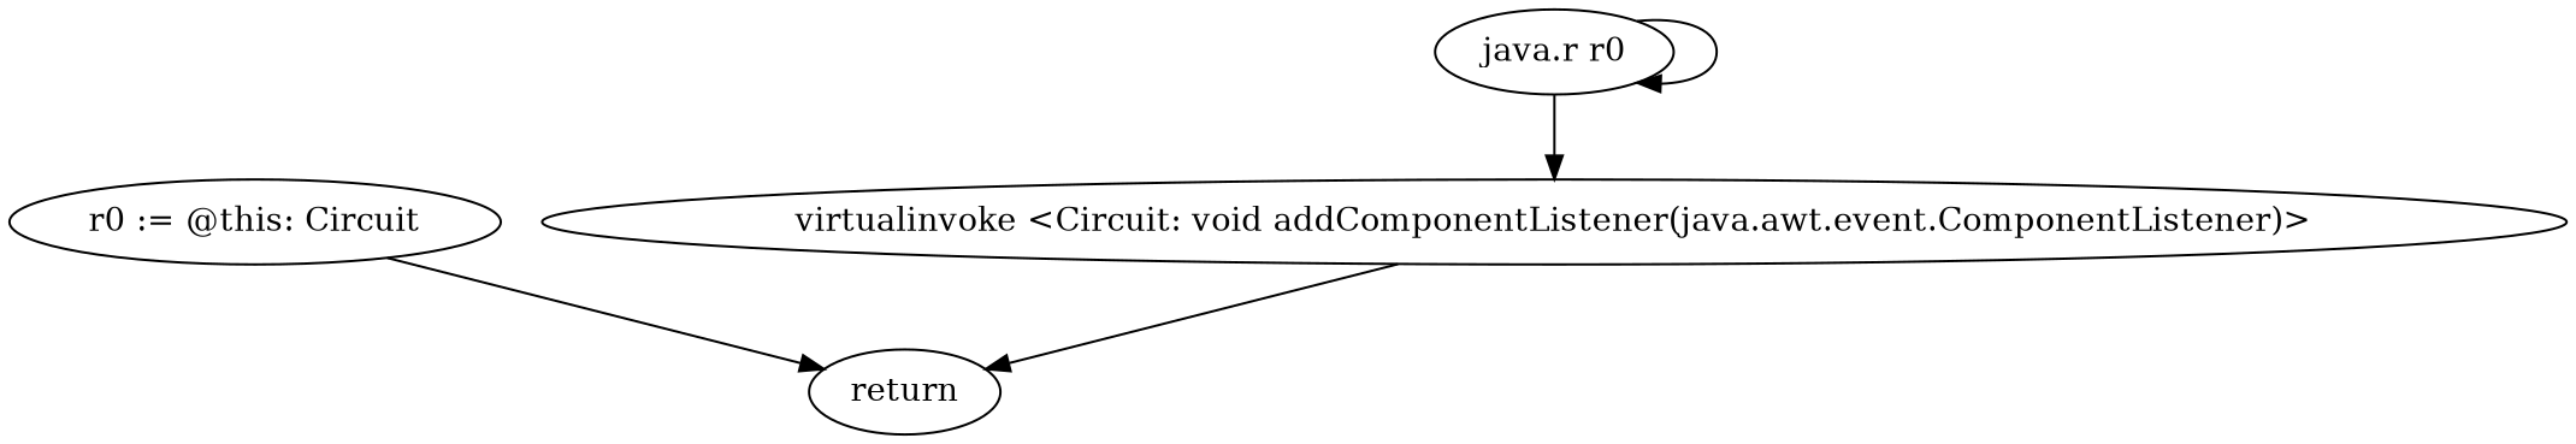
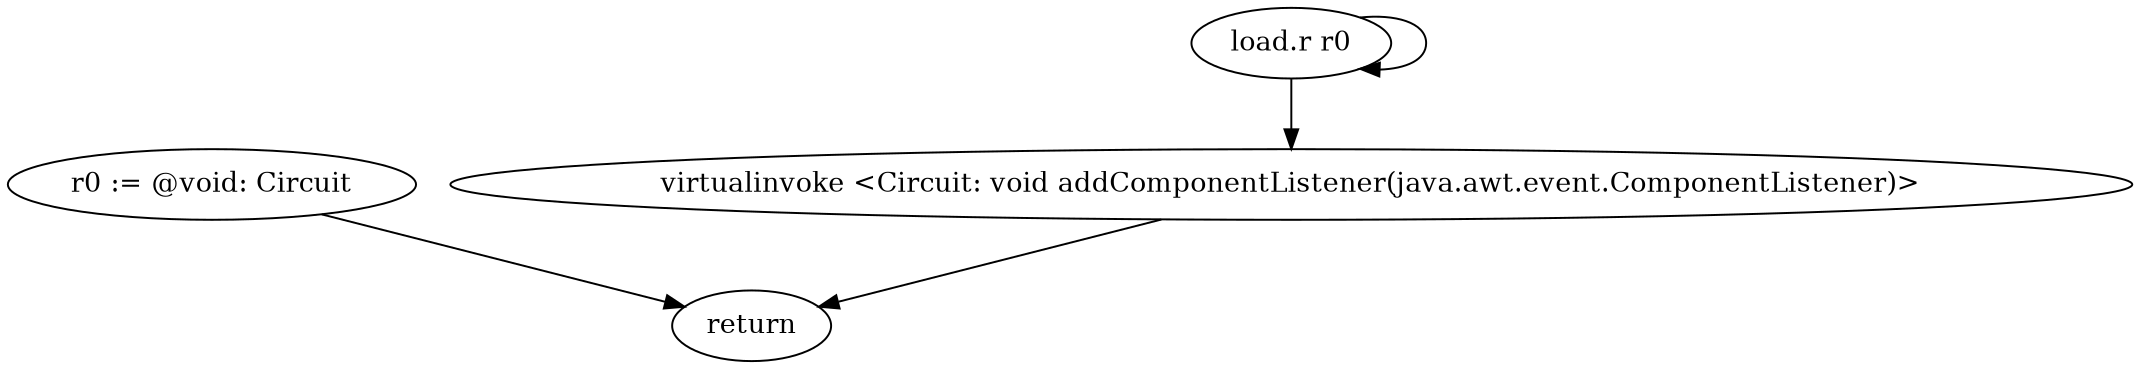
  digraph {
-   "r0 := @this: Circuit"
+   "r0 := @this: Circuit" [label="r0 := @void: Circuit"]
    return
-   "load.r r0" [label="java.r r0"]
+   "load.r r0"
    "virtualinvoke <Circuit: void addComponentListener(java.awt.event.ComponentListener)>"
    "r0 := @this: Circuit" -> return
    "load.r r0" -> "load.r r0"
    "load.r r0" -> "virtualinvoke <Circuit: void addComponentListener(java.awt.event.ComponentListener)>"
    "virtualinvoke <Circuit: void addComponentListener(java.awt.event.ComponentListener)>" -> return
  }
